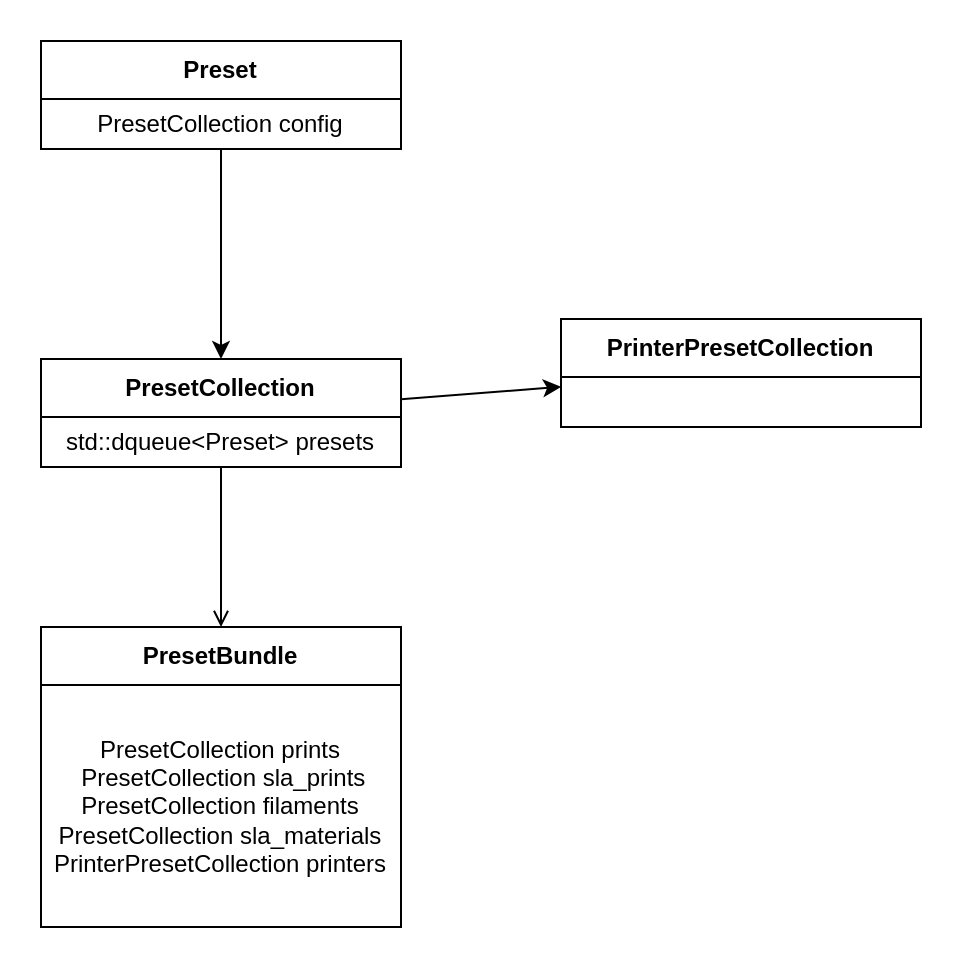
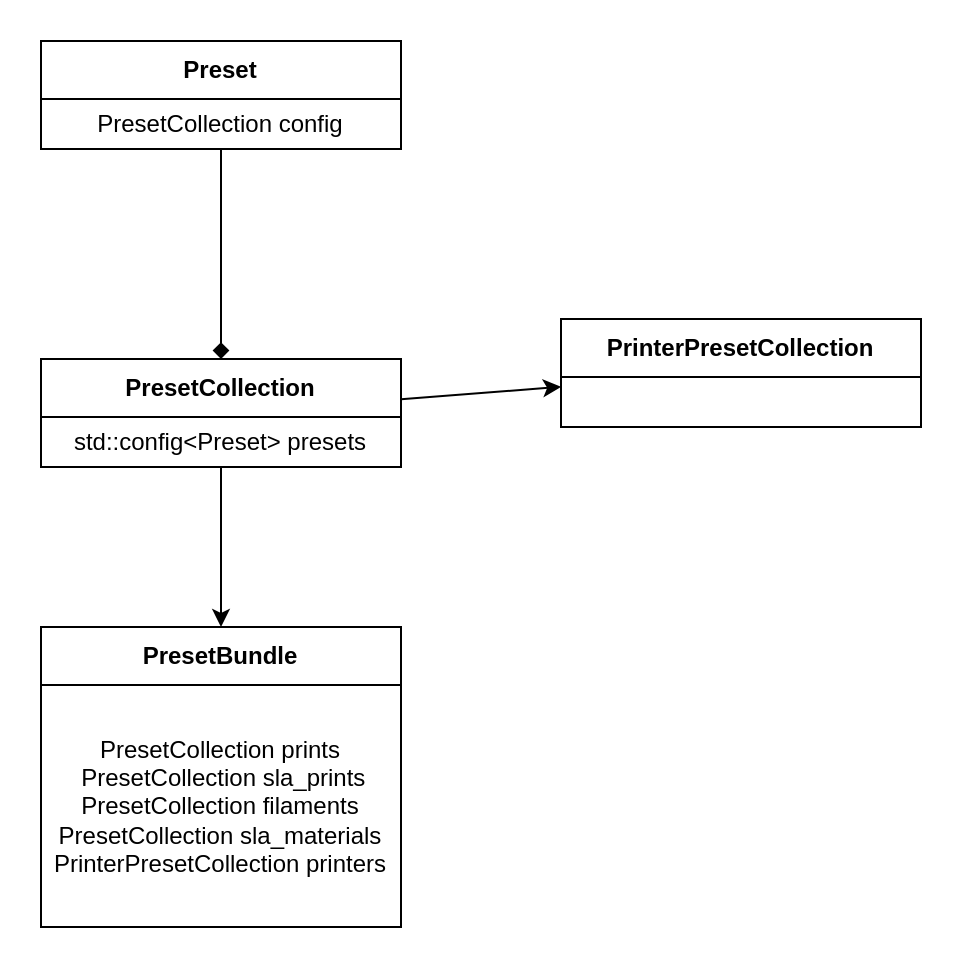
  <mxCell id="0" />
  <mxCell id="1" parent="0" />
- <mxCell id="2" value="" style="edgeStyle=none;html=1;" edge="1" parent="1" source="3" target="7"><mxGeometry relative="1" as="geometry" /></mxCell>
+ <mxCell id="2" value="" style="edgeStyle=none;html=1;endArrow=diamond;" edge="1" parent="1" source="3" target="7"><mxGeometry relative="1" as="geometry" /></mxCell>
  <mxCell id="3" value="Preset" style="swimlane;fontStyle=1;align=center;verticalAlign=middle;childLayout=stackLayout;horizontal=1;startSize=29;horizontalStack=0;resizeParent=1;resizeParentMax=0;resizeLast=0;collapsible=0;marginBottom=0;html=1;whiteSpace=wrap;" vertex="1" parent="1"><mxGeometry x="20" y="20" width="180" height="54" as="geometry" /></mxCell>
  <mxCell id="4" value="PresetCollection config" style="text;html=1;strokeColor=none;fillColor=none;align=center;verticalAlign=middle;spacingLeft=4;spacingRight=4;overflow=hidden;rotatable=0;points=[[0,0.5],[1,0.5]];portConstraint=eastwest;whiteSpace=wrap;" vertex="1" parent="3"><mxGeometry y="29" width="180" height="25" as="geometry" /></mxCell>
- <mxCell id="5" value="" style="edgeStyle=none;html=1;endArrow=open;" edge="1" parent="1" source="7" target="9"><mxGeometry relative="1" as="geometry" /></mxCell>
+ <mxCell id="5" value="" style="edgeStyle=none;html=1;" edge="1" parent="1" source="7" target="9"><mxGeometry relative="1" as="geometry" /></mxCell>
  <mxCell id="6" value="" style="edgeStyle=none;html=1;" edge="1" parent="1" source="7" target="11"><mxGeometry relative="1" as="geometry" /></mxCell>
  <mxCell id="7" value="PresetCollection" style="swimlane;fontStyle=1;align=center;verticalAlign=middle;childLayout=stackLayout;horizontal=1;startSize=29;horizontalStack=0;resizeParent=1;resizeParentMax=0;resizeLast=0;collapsible=0;marginBottom=0;html=1;whiteSpace=wrap;" vertex="1" parent="1"><mxGeometry x="20" y="179" width="180" height="54" as="geometry" /></mxCell>
- <mxCell id="8" value="std::dqueue&amp;lt;Preset&amp;gt; presets" style="text;html=1;strokeColor=none;fillColor=none;align=center;verticalAlign=middle;spacingLeft=4;spacingRight=4;overflow=hidden;rotatable=0;points=[[0,0.5],[1,0.5]];portConstraint=eastwest;whiteSpace=wrap;" vertex="1" parent="7"><mxGeometry y="29" width="180" height="25" as="geometry" /></mxCell>
+ <mxCell id="8" value="std::config&amp;lt;Preset&amp;gt; presets" style="text;html=1;strokeColor=none;fillColor=none;align=center;verticalAlign=middle;spacingLeft=4;spacingRight=4;overflow=hidden;rotatable=0;points=[[0,0.5],[1,0.5]];portConstraint=eastwest;whiteSpace=wrap;" vertex="1" parent="7"><mxGeometry y="29" width="180" height="25" as="geometry" /></mxCell>
  <mxCell id="9" value="PresetBundle" style="swimlane;fontStyle=1;align=center;verticalAlign=middle;childLayout=stackLayout;horizontal=1;startSize=29;horizontalStack=0;resizeParent=1;resizeParentMax=0;resizeLast=0;collapsible=0;marginBottom=0;html=1;whiteSpace=wrap;" vertex="1" parent="1"><mxGeometry x="20" y="313" width="180" height="150" as="geometry" /></mxCell>
  <mxCell id="10" value="PresetCollection prints&lt;div&gt;&amp;nbsp;PresetCollection sla_prints&lt;/div&gt;&lt;div&gt;PresetCollection filaments&lt;/div&gt;&lt;div&gt;PresetCollection sla_materials&lt;/div&gt;&lt;div&gt;PrinterPresetCollection printers&lt;/div&gt;" style="text;html=1;strokeColor=none;fillColor=none;align=center;verticalAlign=middle;spacingLeft=4;spacingRight=4;overflow=hidden;rotatable=0;points=[[0,0.5],[1,0.5]];portConstraint=eastwest;whiteSpace=wrap;" vertex="1" parent="9"><mxGeometry y="29" width="180" height="121" as="geometry" /></mxCell>
  <mxCell id="11" value="PrinterPresetCollection" style="swimlane;fontStyle=1;align=center;verticalAlign=middle;childLayout=stackLayout;horizontal=1;startSize=29;horizontalStack=0;resizeParent=1;resizeParentMax=0;resizeLast=0;collapsible=0;marginBottom=0;html=1;whiteSpace=wrap;" vertex="1" parent="1"><mxGeometry x="280" y="159" width="180" height="54" as="geometry" /></mxCell>
